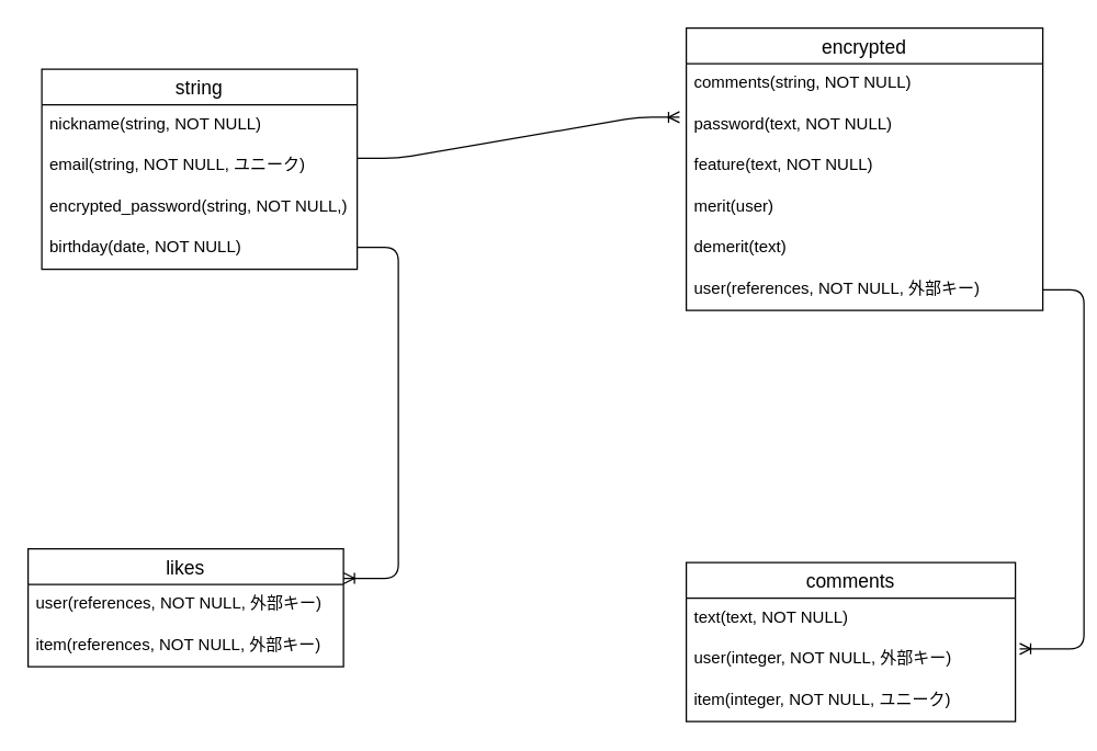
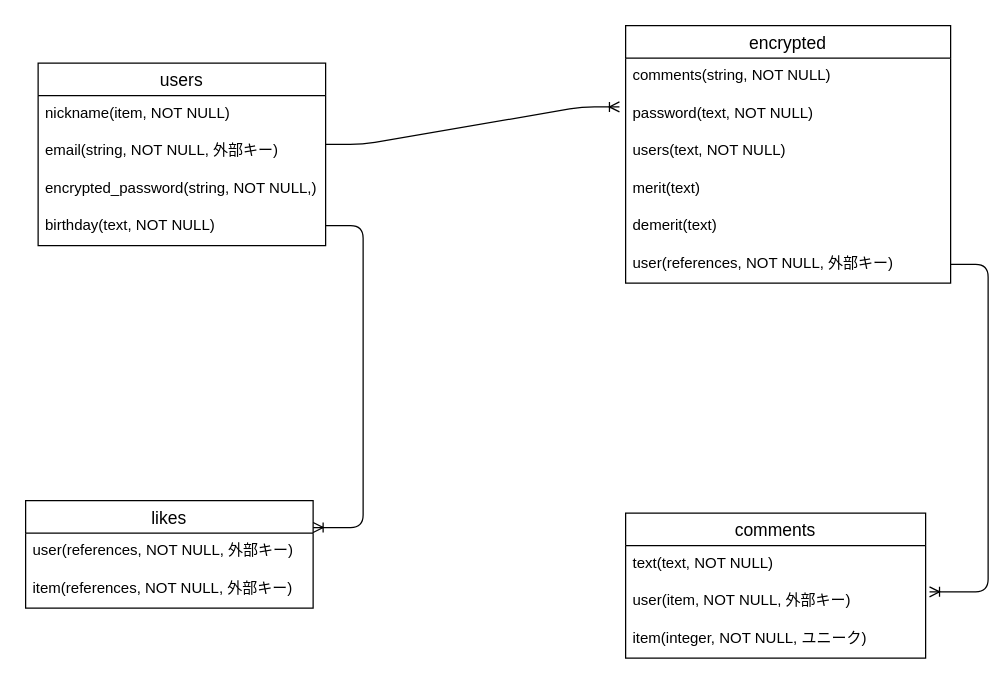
  <mxCell id="0" />
  <mxCell id="1" parent="0" />
- <mxCell id="2" value="string" style="swimlane;fontStyle=0;childLayout=stackLayout;horizontal=1;startSize=26;horizontalStack=0;resizeParent=1;resizeParentMax=0;resizeLast=0;collapsible=1;marginBottom=0;align=center;fontSize=14;" parent="1" vertex="1"><mxGeometry x="30" y="50" width="230" height="146" as="geometry" /></mxCell>
- <mxCell id="3" value="nickname(string, NOT NULL)" style="text;strokeColor=none;fillColor=none;spacingLeft=4;spacingRight=4;overflow=hidden;rotatable=0;points=[[0,0.5],[1,0.5]];portConstraint=eastwest;fontSize=12;" parent="2" vertex="1"><mxGeometry y="26" width="230" height="30" as="geometry" /></mxCell>
- <mxCell id="4" value="email(string, NOT NULL, ユニーク)" style="text;strokeColor=none;fillColor=none;spacingLeft=4;spacingRight=4;overflow=hidden;rotatable=0;points=[[0,0.5],[1,0.5]];portConstraint=eastwest;fontSize=12;" parent="2" vertex="1"><mxGeometry y="56" width="230" height="30" as="geometry" /></mxCell>
+ <mxCell id="2" value="users" style="swimlane;fontStyle=0;childLayout=stackLayout;horizontal=1;startSize=26;horizontalStack=0;resizeParent=1;resizeParentMax=0;resizeLast=0;collapsible=1;marginBottom=0;align=center;fontSize=14;" parent="1" vertex="1"><mxGeometry x="30" y="50" width="230" height="146" as="geometry" /></mxCell>
+ <mxCell id="3" value="nickname(item, NOT NULL)" style="text;strokeColor=none;fillColor=none;spacingLeft=4;spacingRight=4;overflow=hidden;rotatable=0;points=[[0,0.5],[1,0.5]];portConstraint=eastwest;fontSize=12;" parent="2" vertex="1"><mxGeometry y="26" width="230" height="30" as="geometry" /></mxCell>
+ <mxCell id="4" value="email(string, NOT NULL, 外部キー)" style="text;strokeColor=none;fillColor=none;spacingLeft=4;spacingRight=4;overflow=hidden;rotatable=0;points=[[0,0.5],[1,0.5]];portConstraint=eastwest;fontSize=12;" parent="2" vertex="1"><mxGeometry y="56" width="230" height="30" as="geometry" /></mxCell>
  <mxCell id="5" value="encrypted_password(string, NOT NULL,)" style="text;strokeColor=none;fillColor=none;spacingLeft=4;spacingRight=4;overflow=hidden;rotatable=0;points=[[0,0.5],[1,0.5]];portConstraint=eastwest;fontSize=12;" parent="2" vertex="1"><mxGeometry y="86" width="230" height="30" as="geometry" /></mxCell>
- <mxCell id="6" value="birthday(date, NOT NULL)" style="text;strokeColor=none;fillColor=none;spacingLeft=4;spacingRight=4;overflow=hidden;rotatable=0;points=[[0,0.5],[1,0.5]];portConstraint=eastwest;fontSize=12;" parent="2" vertex="1"><mxGeometry y="116" width="230" height="30" as="geometry" /></mxCell>
+ <mxCell id="6" value="birthday(text, NOT NULL)" style="text;strokeColor=none;fillColor=none;spacingLeft=4;spacingRight=4;overflow=hidden;rotatable=0;points=[[0,0.5],[1,0.5]];portConstraint=eastwest;fontSize=12;" parent="2" vertex="1"><mxGeometry y="116" width="230" height="30" as="geometry" /></mxCell>
  <mxCell id="7" value="encrypted" style="swimlane;fontStyle=0;childLayout=stackLayout;horizontal=1;startSize=26;horizontalStack=0;resizeParent=1;resizeParentMax=0;resizeLast=0;collapsible=1;marginBottom=0;align=center;fontSize=14;" parent="1" vertex="1"><mxGeometry x="500" y="20" width="260" height="206" as="geometry" /></mxCell>
  <mxCell id="8" value="comments(string, NOT NULL)" style="text;strokeColor=none;fillColor=none;spacingLeft=4;spacingRight=4;overflow=hidden;rotatable=0;points=[[0,0.5],[1,0.5]];portConstraint=eastwest;fontSize=12;" parent="7" vertex="1"><mxGeometry y="26" width="260" height="30" as="geometry" /></mxCell>
  <mxCell id="9" value="password(text, NOT NULL)" style="text;strokeColor=none;fillColor=none;spacingLeft=4;spacingRight=4;overflow=hidden;rotatable=0;points=[[0,0.5],[1,0.5]];portConstraint=eastwest;fontSize=12;" parent="7" vertex="1"><mxGeometry y="56" width="260" height="30" as="geometry" /></mxCell>
- <mxCell id="10" value="feature(text, NOT NULL)" style="text;strokeColor=none;fillColor=none;spacingLeft=4;spacingRight=4;overflow=hidden;rotatable=0;points=[[0,0.5],[1,0.5]];portConstraint=eastwest;fontSize=12;" parent="7" vertex="1"><mxGeometry y="86" width="260" height="30" as="geometry" /></mxCell>
- <mxCell id="11" value="merit(user)" style="text;strokeColor=none;fillColor=none;spacingLeft=4;spacingRight=4;overflow=hidden;rotatable=0;points=[[0,0.5],[1,0.5]];portConstraint=eastwest;fontSize=12;" parent="7" vertex="1"><mxGeometry y="116" width="260" height="30" as="geometry" /></mxCell>
+ <mxCell id="10" value="users(text, NOT NULL)" style="text;strokeColor=none;fillColor=none;spacingLeft=4;spacingRight=4;overflow=hidden;rotatable=0;points=[[0,0.5],[1,0.5]];portConstraint=eastwest;fontSize=12;" parent="7" vertex="1"><mxGeometry y="86" width="260" height="30" as="geometry" /></mxCell>
+ <mxCell id="11" value="merit(text)" style="text;strokeColor=none;fillColor=none;spacingLeft=4;spacingRight=4;overflow=hidden;rotatable=0;points=[[0,0.5],[1,0.5]];portConstraint=eastwest;fontSize=12;" parent="7" vertex="1"><mxGeometry y="116" width="260" height="30" as="geometry" /></mxCell>
  <mxCell id="12" value="demerit(text)" style="text;strokeColor=none;fillColor=none;spacingLeft=4;spacingRight=4;overflow=hidden;rotatable=0;points=[[0,0.5],[1,0.5]];portConstraint=eastwest;fontSize=12;" parent="7" vertex="1"><mxGeometry y="146" width="260" height="30" as="geometry" /></mxCell>
  <mxCell id="13" value="user(references, NOT NULL, 外部キー) " style="text;strokeColor=none;fillColor=none;spacingLeft=4;spacingRight=4;overflow=hidden;rotatable=0;points=[[0,0.5],[1,0.5]];portConstraint=eastwest;fontSize=12;" parent="7" vertex="1"><mxGeometry y="176" width="260" height="30" as="geometry" /></mxCell>
  <mxCell id="14" value="likes" style="swimlane;fontStyle=0;childLayout=stackLayout;horizontal=1;startSize=26;horizontalStack=0;resizeParent=1;resizeParentMax=0;resizeLast=0;collapsible=1;marginBottom=0;align=center;fontSize=14;" parent="1" vertex="1"><mxGeometry y="400" width="230" height="86" as="geometry" x="20" /></mxCell>
  <mxCell id="15" value="user(references, NOT NULL, 外部キー) " style="text;strokeColor=none;fillColor=none;spacingLeft=4;spacingRight=4;overflow=hidden;rotatable=0;points=[[0,0.5],[1,0.5]];portConstraint=eastwest;fontSize=12;" parent="14" vertex="1"><mxGeometry y="26" width="230" height="30" as="geometry" /></mxCell>
  <mxCell id="16" value="item(references, NOT NULL, 外部キー) " style="text;strokeColor=none;fillColor=none;spacingLeft=4;spacingRight=4;overflow=hidden;rotatable=0;points=[[0,0.5],[1,0.5]];portConstraint=eastwest;fontSize=12;" parent="14" vertex="1"><mxGeometry y="56" width="230" height="30" as="geometry" /></mxCell>
  <mxCell id="17" value="comments" style="swimlane;fontStyle=0;childLayout=stackLayout;horizontal=1;startSize=26;horizontalStack=0;resizeParent=1;resizeParentMax=0;resizeLast=0;collapsible=1;marginBottom=0;align=center;fontSize=14;" parent="1" vertex="1"><mxGeometry x="500" y="410" width="240" height="116" as="geometry" /></mxCell>
  <mxCell id="18" value="text(text, NOT NULL)" style="text;strokeColor=none;fillColor=none;spacingLeft=4;spacingRight=4;overflow=hidden;rotatable=0;points=[[0,0.5],[1,0.5]];portConstraint=eastwest;fontSize=12;" parent="17" vertex="1"><mxGeometry y="26" width="240" height="30" as="geometry" /></mxCell>
- <mxCell id="19" value="user(integer, NOT NULL, 外部キー) " style="text;strokeColor=none;fillColor=none;spacingLeft=4;spacingRight=4;overflow=hidden;rotatable=0;points=[[0,0.5],[1,0.5]];portConstraint=eastwest;fontSize=12;" parent="17" vertex="1"><mxGeometry y="56" width="240" height="30" as="geometry" /></mxCell>
+ <mxCell id="19" value="user(item, NOT NULL, 外部キー) " style="text;strokeColor=none;fillColor=none;spacingLeft=4;spacingRight=4;overflow=hidden;rotatable=0;points=[[0,0.5],[1,0.5]];portConstraint=eastwest;fontSize=12;" parent="17" vertex="1"><mxGeometry y="56" width="240" height="30" as="geometry" /></mxCell>
  <mxCell id="20" value="item(integer, NOT NULL, ユニーク) " style="text;strokeColor=none;fillColor=none;spacingLeft=4;spacingRight=4;overflow=hidden;rotatable=0;points=[[0,0.5],[1,0.5]];portConstraint=eastwest;fontSize=12;" parent="17" vertex="1"><mxGeometry y="86" width="240" height="30" as="geometry" /></mxCell>
  <mxCell id="21" value="" style="edgeStyle=entityRelationEdgeStyle;fontSize=12;html=1;endArrow=ERoneToMany;exitX=0.998;exitY=0.3;exitDx=0;exitDy=0;exitPerimeter=0;entryX=-0.019;entryY=0.3;entryDx=0;entryDy=0;entryPerimeter=0;" parent="1" source="4" target="9" edge="1"><mxGeometry width="100" height="100" relative="1" as="geometry"><mxPoint x="200" y="320" as="sourcePoint" /><mxPoint x="300" y="220" as="targetPoint" /></mxGeometry></mxCell>
  <mxCell id="22" value="" style="edgeStyle=entityRelationEdgeStyle;fontSize=12;html=1;endArrow=ERoneToMany;entryX=1;entryY=0.25;entryDx=0;entryDy=0;" parent="1" target="14" edge="1"><mxGeometry width="100" height="100" relative="1" as="geometry"><mxPoint x="260" y="180" as="sourcePoint" /><mxPoint x="330" y="420" as="targetPoint" /></mxGeometry></mxCell>
  <mxCell id="23" value="" style="edgeStyle=entityRelationEdgeStyle;fontSize=12;html=1;endArrow=ERoneToMany;entryX=1.013;entryY=0.233;entryDx=0;entryDy=0;entryPerimeter=0;" parent="1" source="13" target="19" edge="1"><mxGeometry width="100" height="100" relative="1" as="geometry"><mxPoint x="680" y="250" as="sourcePoint" /><mxPoint x="710" y="530" as="targetPoint" /></mxGeometry></mxCell>
